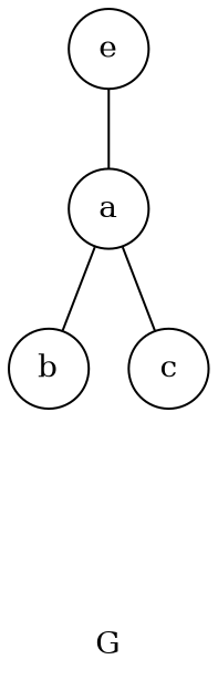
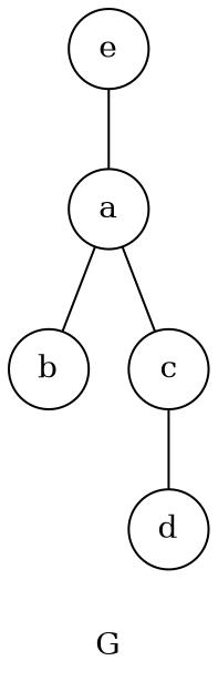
  graph {
    label=G
    splines=true
    node [shape=circle]
    a
    b
    c
+   d
    e
    a -- b
    a -- c
+   c -- d
    e -- a
  }
